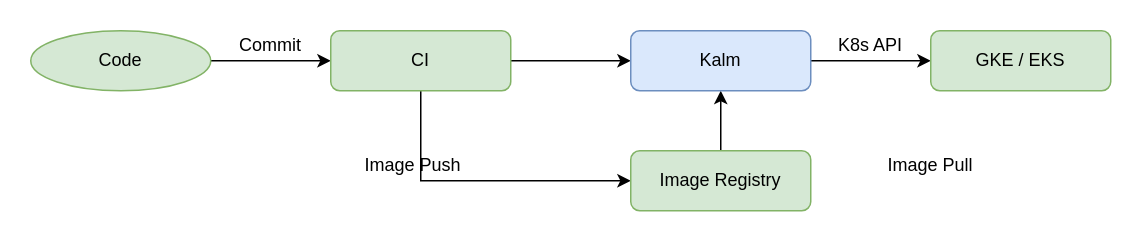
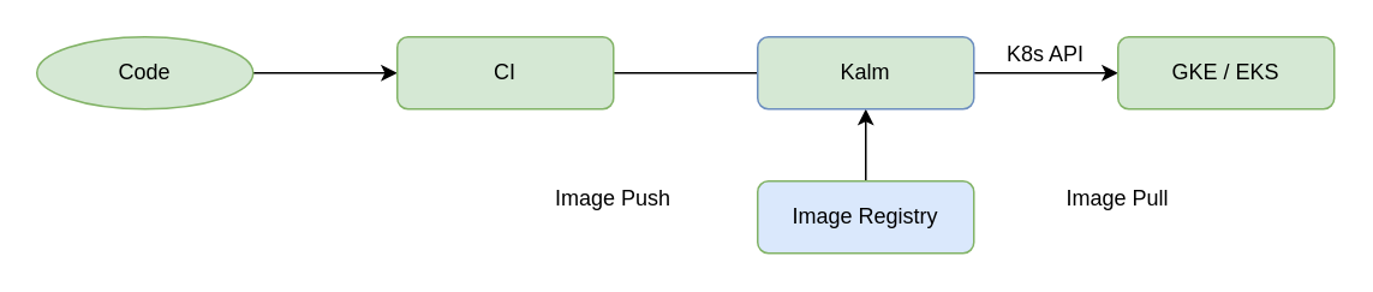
  <mxCell id="0" />
  <mxCell id="1" parent="0" />
  <mxCell id="2" style="edgeStyle=orthogonalEdgeStyle;rounded=0;orthogonalLoop=1;jettySize=auto;html=1;entryX=0;entryY=0.5;entryDx=0;entryDy=0;" edge="1" parent="1" source="3" target="6"><mxGeometry relative="1" as="geometry" /></mxCell>
  <mxCell id="3" value="Code" style="ellipse;whiteSpace=wrap;html=1;fillColor=#d5e8d4;strokeColor=#82b366;" vertex="1" parent="1"><mxGeometry x="20" y="20" width="120" height="40" as="geometry" /></mxCell>
- <mxCell id="4" style="edgeStyle=orthogonalEdgeStyle;rounded=0;orthogonalLoop=1;jettySize=auto;html=1;entryX=0;entryY=0.5;entryDx=0;entryDy=0;" edge="1" parent="1" source="6" target="10"><mxGeometry relative="1" as="geometry" /></mxCell>
- <mxCell id="5" style="edgeStyle=orthogonalEdgeStyle;rounded=0;orthogonalLoop=1;jettySize=auto;html=1;entryX=0;entryY=0.5;entryDx=0;entryDy=0;" edge="1" parent="1" source="6" target="8"><mxGeometry relative="1" as="geometry"><mxPoint x="280" y="120" as="targetPoint" /><Array as="points"><mxPoint x="280" y="120" /></Array></mxGeometry></mxCell>
+ <mxCell id="4" style="edgeStyle=orthogonalEdgeStyle;rounded=0;orthogonalLoop=1;jettySize=auto;html=1;entryX=0;entryY=0.5;entryDx=0;entryDy=0;endArrow=none;" edge="1" parent="1" source="6" target="10"><mxGeometry relative="1" as="geometry" /></mxCell>
  <mxCell id="6" value="CI" style="rounded=1;whiteSpace=wrap;html=1;fillColor=#d5e8d4;strokeColor=#82b366;" vertex="1" parent="1"><mxGeometry x="220" y="20" width="120" height="40" as="geometry" /></mxCell>
  <mxCell id="7" style="edgeStyle=orthogonalEdgeStyle;rounded=0;orthogonalLoop=1;jettySize=auto;html=1;" edge="1" parent="1" source="8" target="10"><mxGeometry relative="1" as="geometry" /></mxCell>
- <mxCell id="8" value="Image Registry" style="rounded=1;whiteSpace=wrap;html=1;fillColor=#d5e8d4;strokeColor=#82b366;" vertex="1" parent="1"><mxGeometry x="420" y="100" width="120" height="40" as="geometry" /></mxCell>
+ <mxCell id="8" value="Image Registry" style="rounded=1;whiteSpace=wrap;html=1;fillColor=#dae8fc;strokeColor=#82b366;" vertex="1" parent="1"><mxGeometry x="420" y="100" width="120" height="40" as="geometry" /></mxCell>
  <mxCell id="9" style="edgeStyle=orthogonalEdgeStyle;rounded=0;orthogonalLoop=1;jettySize=auto;html=1;entryX=0;entryY=0.5;entryDx=0;entryDy=0;" edge="1" parent="1" source="10" target="11"><mxGeometry relative="1" as="geometry" /></mxCell>
- <mxCell id="10" value="Kalm" style="rounded=1;whiteSpace=wrap;html=1;fillColor=#dae8fc;strokeColor=#6c8ebf;" vertex="1" parent="1"><mxGeometry x="420" y="20" width="120" height="40" as="geometry" /></mxCell>
+ <mxCell id="10" value="Kalm" style="rounded=1;whiteSpace=wrap;html=1;fillColor=#d5e8d4;strokeColor=#6c8ebf;" vertex="1" parent="1"><mxGeometry x="420" y="20" width="120" height="40" as="geometry" /></mxCell>
  <mxCell id="11" value="GKE / EKS" style="rounded=1;whiteSpace=wrap;html=1;fillColor=#d5e8d4;strokeColor=#82b366;" vertex="1" parent="1"><mxGeometry x="620" y="20" width="120" height="40" as="geometry" /></mxCell>
- <mxCell id="12" value="Commit" style="text;html=1;strokeColor=none;fillColor=none;align=center;verticalAlign=middle;whiteSpace=wrap;rounded=0;" vertex="1" parent="1"><mxGeometry x="160" y="20" width="40" height="20" as="geometry" /></mxCell>
- <mxCell id="13" value="Image Push" style="text;html=1;strokeColor=none;fillColor=none;align=center;verticalAlign=middle;whiteSpace=wrap;rounded=0;" vertex="1" parent="1"><mxGeometry x="235" y="100" width="80" height="20" as="geometry" /></mxCell>
+ <mxCell id="13" value="Image Push" style="text;html=1;strokeColor=none;fillColor=none;align=center;verticalAlign=middle;whiteSpace=wrap;rounded=0;" vertex="1" parent="1"><mxGeometry x="300" y="100" width="80" height="20" as="geometry" /></mxCell>
  <mxCell id="14" value="Image Pull" style="text;html=1;strokeColor=none;fillColor=none;align=center;verticalAlign=middle;whiteSpace=wrap;rounded=0;" vertex="1" parent="1"><mxGeometry x="580" y="100" width="80" height="20" as="geometry" /></mxCell>
  <mxCell id="15" value="K8s API" style="text;html=1;strokeColor=none;fillColor=none;align=center;verticalAlign=middle;whiteSpace=wrap;rounded=0;" vertex="1" parent="1"><mxGeometry x="540" y="20" width="80" height="20" as="geometry" /></mxCell>
